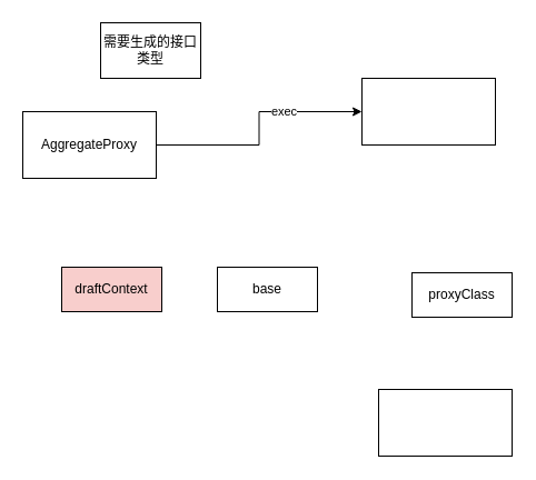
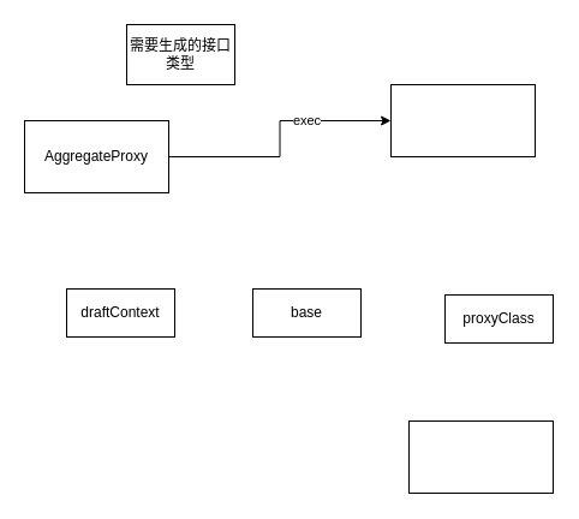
  <mxCell id="0" />
  <mxCell id="1" parent="0" />
  <mxCell id="2" style="edgeStyle=orthogonalEdgeStyle;rounded=0;orthogonalLoop=1;jettySize=auto;html=1;exitX=1;exitY=0.5;exitDx=0;exitDy=0;entryX=0;entryY=0.5;entryDx=0;entryDy=0;" edge="1" parent="1" source="4" target="6"><mxGeometry relative="1" as="geometry" /></mxCell>
  <mxCell id="3" value="exec" style="edgeLabel;html=1;align=center;verticalAlign=middle;resizable=0;points=[];" vertex="1" connectable="0" parent="2"><mxGeometry x="0.338" y="1" relative="1" as="geometry"><mxPoint as="offset" /></mxGeometry></mxCell>
  <mxCell id="4" value="AggregateProxy" style="rounded=0;whiteSpace=wrap;html=1;" vertex="1" parent="1"><mxGeometry x="20" y="100" width="120" height="60" as="geometry" /></mxCell>
- <mxCell id="5" value="需要生成的接口类型" style="rounded=0;whiteSpace=wrap;html=1;" vertex="1" parent="1"><mxGeometry x="90" y="20" width="90" height="50" as="geometry" /></mxCell>
+ <mxCell id="5" value="需要生成的接口类型" style="rounded=0;whiteSpace=wrap;html=1;" vertex="1" parent="1"><mxGeometry x="105" y="20" width="90" height="50" as="geometry" /></mxCell>
  <mxCell id="6" value="" style="rounded=0;whiteSpace=wrap;html=1;" vertex="1" parent="1"><mxGeometry x="325" y="70" width="120" height="60" as="geometry" /></mxCell>
- <mxCell id="7" value="base" style="rounded=0;whiteSpace=wrap;html=1;" vertex="1" parent="1"><mxGeometry x="195" y="240" width="90" height="40" as="geometry" /></mxCell>
- <mxCell id="8" value="draftContext" style="rounded=0;whiteSpace=wrap;html=1;fillColor=#f8cecc;" vertex="1" parent="1"><mxGeometry x="55" y="240" width="90" height="40" as="geometry" /></mxCell>
+ <mxCell id="7" value="base" style="rounded=0;whiteSpace=wrap;html=1;" vertex="1" parent="1"><mxGeometry x="210" y="240" width="90" height="40" as="geometry" /></mxCell>
+ <mxCell id="8" value="draftContext" style="rounded=0;whiteSpace=wrap;html=1;" vertex="1" parent="1"><mxGeometry x="55" y="240" width="90" height="40" as="geometry" /></mxCell>
  <mxCell id="9" value="proxyClass" style="rounded=0;whiteSpace=wrap;html=1;" vertex="1" parent="1"><mxGeometry x="370" y="245" width="90" height="40" as="geometry" /></mxCell>
  <mxCell id="10" value="" style="rounded=0;whiteSpace=wrap;html=1;" vertex="1" parent="1"><mxGeometry x="340" y="350" width="120" height="60" as="geometry" /></mxCell>
